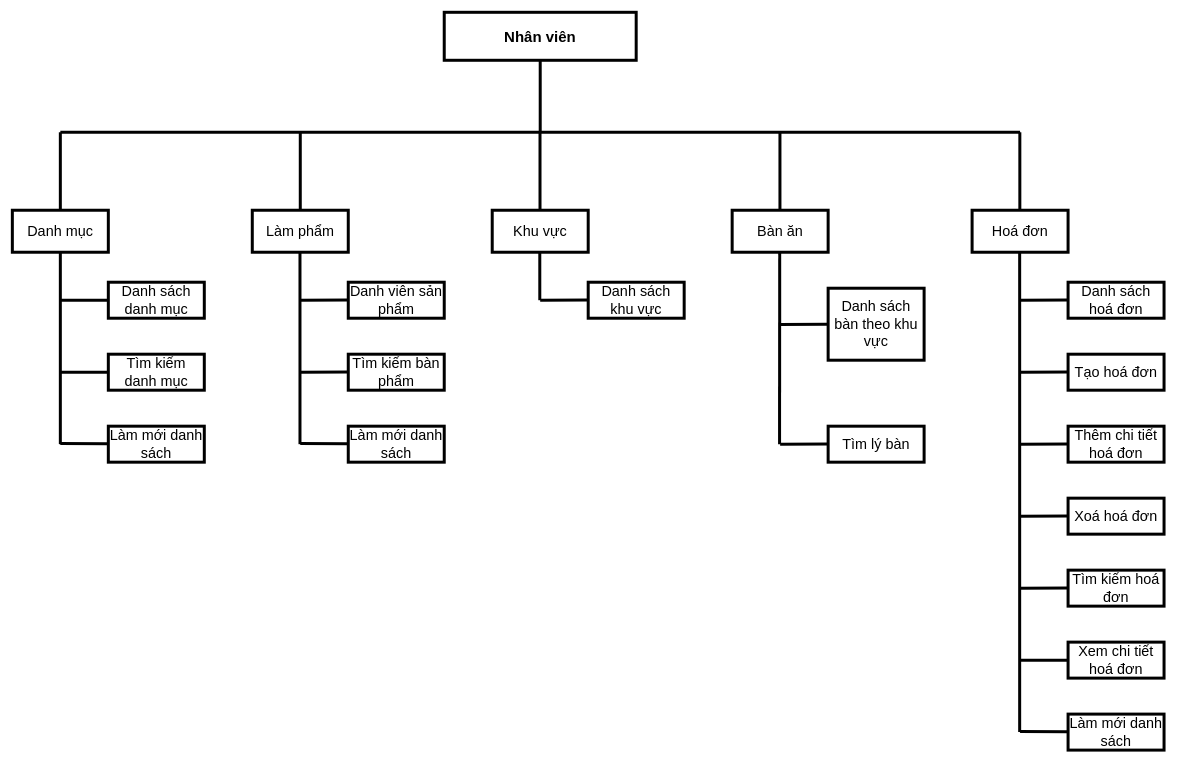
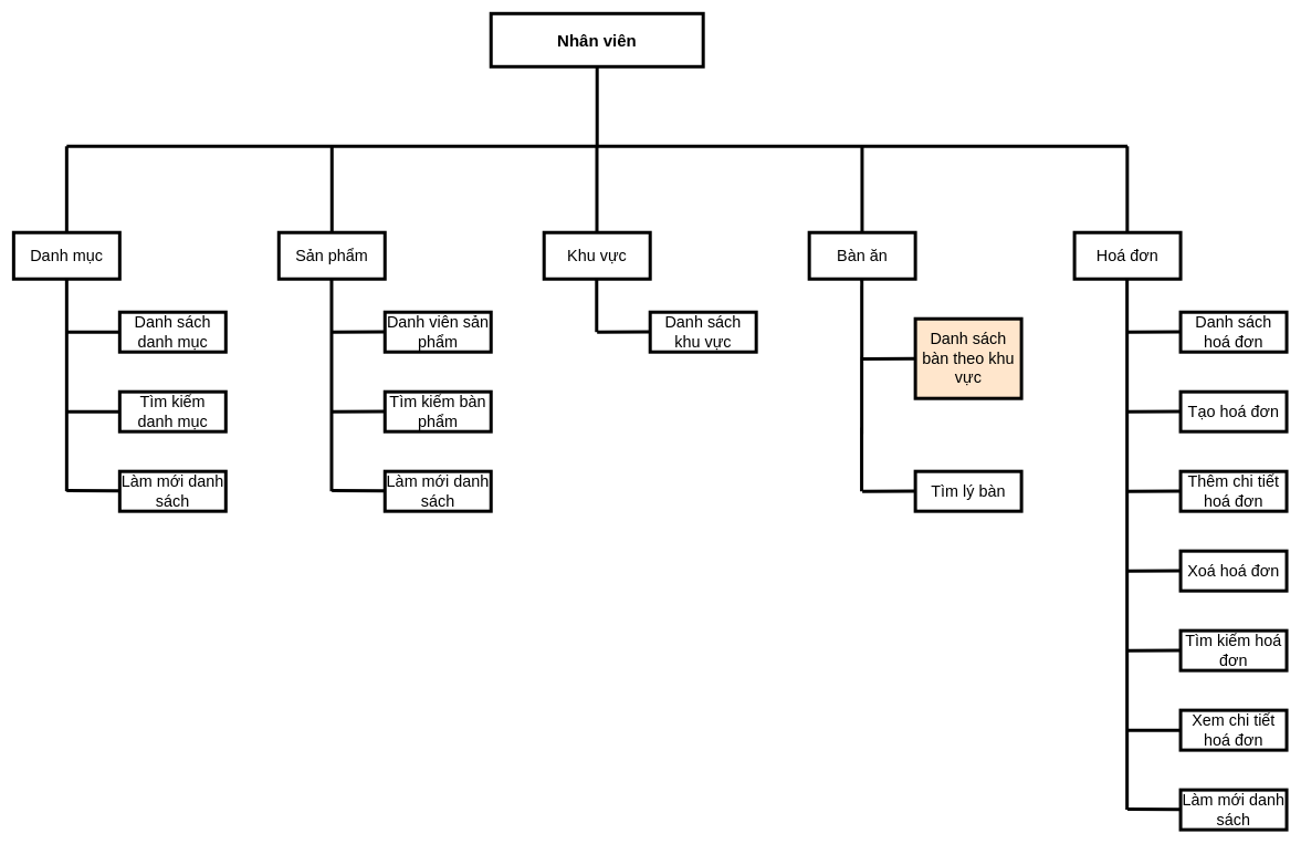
  <mxCell id="0" />
  <mxCell id="1" parent="0" />
  <mxCell id="2" value="Nhân viên" style="rounded=0;whiteSpace=wrap;html=1;fontSize=25;fontStyle=1" parent="1" vertex="1"><mxGeometry x="740" y="20" width="320" height="80" as="geometry" /></mxCell>
  <mxCell id="3" value="" style="endArrow=none;html=1;entryX=0.5;entryY=1;entryDx=0;entryDy=0;strokeWidth=5;" parent="1" target="2" edge="1"><mxGeometry width="50" height="50" relative="1" as="geometry"><mxPoint x="900" y="220" as="sourcePoint" /><mxPoint x="920" y="310" as="targetPoint" /></mxGeometry></mxCell>
  <mxCell id="4" value="" style="endArrow=none;html=1;strokeWidth=5;" parent="1" edge="1"><mxGeometry width="50" height="50" relative="1" as="geometry"><mxPoint x="100" y="220" as="sourcePoint" /><mxPoint x="1700" y="220" as="targetPoint" /></mxGeometry></mxCell>
  <mxCell id="5" value="" style="endArrow=none;html=1;strokeWidth=5;" parent="1" target="6" edge="1"><mxGeometry width="50" height="50" relative="1" as="geometry"><mxPoint x="100" y="220" as="sourcePoint" /><mxPoint x="100" y="220" as="targetPoint" /></mxGeometry></mxCell>
  <mxCell id="6" value="Danh mục" style="rounded=0;whiteSpace=wrap;html=1;fontSize=24;" parent="1" vertex="1"><mxGeometry x="20" y="350" width="160" height="70" as="geometry" /></mxCell>
  <mxCell id="7" value="" style="endArrow=none;html=1;strokeWidth=5;" parent="1" target="8" edge="1"><mxGeometry width="50" height="50" relative="1" as="geometry"><mxPoint x="100" y="500" as="sourcePoint" /><mxPoint x="180" y="500" as="targetPoint" /></mxGeometry></mxCell>
  <mxCell id="8" value="Danh sách danh mục" style="rounded=0;whiteSpace=wrap;html=1;fontSize=24;" parent="1" vertex="1"><mxGeometry x="180" y="470" width="160" height="60" as="geometry" /></mxCell>
  <mxCell id="9" value="" style="endArrow=none;html=1;strokeWidth=5;" parent="1" edge="1"><mxGeometry width="50" height="50" relative="1" as="geometry"><mxPoint x="100" y="620" as="sourcePoint" /><mxPoint x="180" y="620" as="targetPoint" /></mxGeometry></mxCell>
  <mxCell id="10" value="Tìm kiếm danh mục" style="rounded=0;whiteSpace=wrap;html=1;fontSize=24;" parent="1" vertex="1"><mxGeometry x="180" y="590" width="160" height="60" as="geometry" /></mxCell>
  <mxCell id="11" style="edgeStyle=orthogonalEdgeStyle;rounded=0;orthogonalLoop=1;jettySize=auto;html=1;endArrow=none;endFill=0;strokeWidth=5;" parent="1" source="12" edge="1"><mxGeometry relative="1" as="geometry"><mxPoint x="500" y="220" as="targetPoint" /></mxGeometry></mxCell>
- <mxCell id="12" value="Làm phẩm" style="rounded=0;whiteSpace=wrap;html=1;fontSize=24;strokeWidth=5;" parent="1" vertex="1"><mxGeometry x="420" y="350" width="160" height="70" as="geometry" /></mxCell>
+ <mxCell id="12" value="Sản phẩm" style="rounded=0;whiteSpace=wrap;html=1;fontSize=24;strokeWidth=5;" parent="1" vertex="1"><mxGeometry x="420" y="350" width="160" height="70" as="geometry" /></mxCell>
  <mxCell id="13" value="" style="endArrow=none;html=1;exitX=0;exitY=1;exitDx=0;exitDy=0;strokeWidth=5;" parent="1" edge="1"><mxGeometry width="50" height="50" relative="1" as="geometry"><mxPoint x="499.5" y="420" as="sourcePoint" /><mxPoint x="499.5" y="740" as="targetPoint" /></mxGeometry></mxCell>
  <mxCell id="14" value="" style="endArrow=none;html=1;strokeWidth=5;" parent="1" edge="1"><mxGeometry width="50" height="50" relative="1" as="geometry"><mxPoint x="500" y="500" as="sourcePoint" /><mxPoint x="580" y="499.66" as="targetPoint" /></mxGeometry></mxCell>
  <mxCell id="15" value="Danh viên sản phẩm" style="rounded=0;whiteSpace=wrap;html=1;fontSize=24;strokeWidth=5;" parent="1" vertex="1"><mxGeometry x="580" y="470" width="160" height="60" as="geometry" /></mxCell>
  <mxCell id="16" value="" style="endArrow=none;html=1;strokeWidth=5;" parent="1" edge="1"><mxGeometry width="50" height="50" relative="1" as="geometry"><mxPoint x="500" y="620" as="sourcePoint" /><mxPoint x="580" y="619.66" as="targetPoint" /></mxGeometry></mxCell>
  <mxCell id="17" value="Tìm kiếm bàn phẩm" style="rounded=0;whiteSpace=wrap;html=1;fontSize=24;strokeWidth=5;" parent="1" vertex="1"><mxGeometry x="580" y="590" width="160" height="60" as="geometry" /></mxCell>
  <mxCell id="18" value="Khu vực" style="rounded=0;whiteSpace=wrap;html=1;" parent="1" vertex="1"><mxGeometry x="820" y="350" width="160" height="70" as="geometry" /></mxCell>
  <mxCell id="19" style="edgeStyle=orthogonalEdgeStyle;rounded=0;orthogonalLoop=1;jettySize=auto;html=1;endArrow=none;endFill=0;strokeWidth=5;" parent="1" edge="1"><mxGeometry relative="1" as="geometry"><mxPoint x="899.66" y="220" as="targetPoint" /><mxPoint x="899.66" y="350" as="sourcePoint" /></mxGeometry></mxCell>
  <mxCell id="20" value="" style="endArrow=none;html=1;exitX=0;exitY=1;exitDx=0;exitDy=0;strokeWidth=5;" parent="1" edge="1"><mxGeometry width="50" height="50" relative="1" as="geometry"><mxPoint x="899.29" y="420" as="sourcePoint" /><mxPoint x="899.29" y="500" as="targetPoint" /></mxGeometry></mxCell>
  <mxCell id="21" value="" style="endArrow=none;html=1;strokeWidth=5;" parent="1" edge="1"><mxGeometry width="50" height="50" relative="1" as="geometry"><mxPoint x="900" y="500" as="sourcePoint" /><mxPoint x="980" y="499.66" as="targetPoint" /></mxGeometry></mxCell>
  <mxCell id="22" value="Danh sách khu vực" style="rounded=0;whiteSpace=wrap;html=1;" parent="1" vertex="1"><mxGeometry x="980" y="470" width="160" height="60" as="geometry" /></mxCell>
  <mxCell id="23" value="Bàn ăn" style="rounded=0;whiteSpace=wrap;html=1;" parent="1" vertex="1"><mxGeometry x="1220" y="350" width="160" height="70" as="geometry" /></mxCell>
  <mxCell id="24" style="edgeStyle=orthogonalEdgeStyle;rounded=0;orthogonalLoop=1;jettySize=auto;html=1;endArrow=none;endFill=0;strokeWidth=5;" parent="1" edge="1"><mxGeometry relative="1" as="geometry"><mxPoint x="1299.66" y="220" as="targetPoint" /><mxPoint x="1299.66" y="350" as="sourcePoint" /></mxGeometry></mxCell>
  <mxCell id="25" value="" style="endArrow=none;html=1;exitX=0;exitY=1;exitDx=0;exitDy=0;strokeWidth=5;" parent="1" edge="1"><mxGeometry width="50" height="50" relative="1" as="geometry"><mxPoint x="1299.29" y="420" as="sourcePoint" /><mxPoint x="1299" y="740" as="targetPoint" /></mxGeometry></mxCell>
  <mxCell id="26" value="" style="endArrow=none;html=1;strokeWidth=5;" parent="1" edge="1"><mxGeometry width="50" height="50" relative="1" as="geometry"><mxPoint x="1300" y="540.34" as="sourcePoint" /><mxPoint x="1380" y="540" as="targetPoint" /></mxGeometry></mxCell>
  <mxCell id="27" value="" style="endArrow=none;html=1;strokeWidth=5;" parent="1" edge="1"><mxGeometry width="50" height="50" relative="1" as="geometry"><mxPoint x="1300" y="740" as="sourcePoint" /><mxPoint x="1380" y="739.66" as="targetPoint" /></mxGeometry></mxCell>
  <mxCell id="28" value="Hoá đơn" style="rounded=0;whiteSpace=wrap;html=1;" parent="1" vertex="1"><mxGeometry x="1620" y="350" width="160" height="70" as="geometry" /></mxCell>
  <mxCell id="29" style="edgeStyle=orthogonalEdgeStyle;rounded=0;orthogonalLoop=1;jettySize=auto;html=1;endArrow=none;endFill=0;strokeWidth=5;" parent="1" edge="1"><mxGeometry relative="1" as="geometry"><mxPoint x="1699.58" y="220" as="targetPoint" /><mxPoint x="1699.58" y="350" as="sourcePoint" /></mxGeometry></mxCell>
  <mxCell id="30" value="" style="endArrow=none;html=1;exitX=0;exitY=1;exitDx=0;exitDy=0;" parent="1" edge="1"><mxGeometry width="50" height="50" relative="1" as="geometry"><mxPoint x="1699.29" y="420" as="sourcePoint" /><mxPoint x="1699.29" y="1220" as="targetPoint" /></mxGeometry></mxCell>
  <mxCell id="31" value="" style="endArrow=none;html=1;strokeWidth=5;" parent="1" edge="1"><mxGeometry width="50" height="50" relative="1" as="geometry"><mxPoint x="1700" y="500" as="sourcePoint" /><mxPoint x="1780" y="499.58" as="targetPoint" /></mxGeometry></mxCell>
  <mxCell id="32" value="Danh sách hoá đơn" style="rounded=0;whiteSpace=wrap;html=1;" parent="1" vertex="1"><mxGeometry x="1780" y="470" width="160" height="60" as="geometry" /></mxCell>
  <mxCell id="33" value="" style="endArrow=none;html=1;strokeWidth=5;" parent="1" edge="1"><mxGeometry width="50" height="50" relative="1" as="geometry"><mxPoint x="1700" y="620" as="sourcePoint" /><mxPoint x="1780" y="619.58" as="targetPoint" /></mxGeometry></mxCell>
  <mxCell id="34" value="Tạo hoá đơn" style="rounded=0;whiteSpace=wrap;html=1;" parent="1" vertex="1"><mxGeometry x="1780" y="590" width="160" height="60" as="geometry" /></mxCell>
  <mxCell id="35" value="" style="endArrow=none;html=1;strokeWidth=5;" parent="1" edge="1"><mxGeometry width="50" height="50" relative="1" as="geometry"><mxPoint x="1700" y="740" as="sourcePoint" /><mxPoint x="1780" y="739.58" as="targetPoint" /></mxGeometry></mxCell>
  <mxCell id="36" value="Thêm chi tiết hoá đơn" style="rounded=0;whiteSpace=wrap;html=1;" parent="1" vertex="1"><mxGeometry x="1780" y="710" width="160" height="60" as="geometry" /></mxCell>
  <mxCell id="37" value="Xoá hoá đơn" style="rounded=0;whiteSpace=wrap;html=1;" parent="1" vertex="1"><mxGeometry x="1780" y="830" width="160" height="60" as="geometry" /></mxCell>
  <mxCell id="38" value="" style="endArrow=none;html=1;strokeWidth=5;" parent="1" edge="1"><mxGeometry width="50" height="50" relative="1" as="geometry"><mxPoint x="1700" y="860" as="sourcePoint" /><mxPoint x="1780" y="859.58" as="targetPoint" /></mxGeometry></mxCell>
  <mxCell id="39" value="" style="endArrow=none;html=1;strokeWidth=5;" parent="1" edge="1"><mxGeometry width="50" height="50" relative="1" as="geometry"><mxPoint x="1700" y="980" as="sourcePoint" /><mxPoint x="1780" y="979.58" as="targetPoint" /></mxGeometry></mxCell>
  <mxCell id="40" value="Tìm kiếm hoá đơn" style="rounded=0;whiteSpace=wrap;html=1;" parent="1" vertex="1"><mxGeometry x="1780" y="950" width="160" height="60" as="geometry" /></mxCell>
  <mxCell id="41" value="" style="endArrow=none;html=1;strokeWidth=5;" parent="1" edge="1"><mxGeometry width="50" height="50" relative="1" as="geometry"><mxPoint x="1700" y="1100" as="sourcePoint" /><mxPoint x="1780" y="1100" as="targetPoint" /></mxGeometry></mxCell>
  <mxCell id="42" value="Xem chi tiết hoá đơn" style="rounded=0;whiteSpace=wrap;html=1;" parent="1" vertex="1"><mxGeometry x="1780" y="1070" width="160" height="60" as="geometry" /></mxCell>
  <mxCell id="43" value="" style="endArrow=none;html=1;" parent="1" edge="1"><mxGeometry width="50" height="50" relative="1" as="geometry"><mxPoint x="1780" y="1220" as="sourcePoint" /><mxPoint x="1780" y="1220" as="targetPoint" /></mxGeometry></mxCell>
  <mxCell id="44" value="" style="endArrow=none;html=1;strokeWidth=5;" parent="1" edge="1"><mxGeometry width="50" height="50" relative="1" as="geometry"><mxPoint x="100" y="739" as="sourcePoint" /><mxPoint x="180" y="739.41" as="targetPoint" /></mxGeometry></mxCell>
  <mxCell id="45" value="Làm mới danh sách" style="rounded=0;whiteSpace=wrap;html=1;fontSize=24;" parent="1" vertex="1"><mxGeometry x="180" y="710" width="160" height="60" as="geometry" /></mxCell>
  <mxCell id="46" value="Làm mới danh sách" style="rounded=0;whiteSpace=wrap;html=1;fontSize=24;strokeWidth=5;" parent="1" vertex="1"><mxGeometry x="580" y="710" width="160" height="60" as="geometry" /></mxCell>
  <mxCell id="47" value="" style="endArrow=none;html=1;strokeWidth=5;" parent="1" edge="1"><mxGeometry width="50" height="50" relative="1" as="geometry"><mxPoint x="500" y="739" as="sourcePoint" /><mxPoint x="580" y="739.41" as="targetPoint" /></mxGeometry></mxCell>
  <mxCell id="48" value="" style="endArrow=none;html=1;strokeWidth=5;" parent="1" edge="1"><mxGeometry width="50" height="50" relative="1" as="geometry"><mxPoint x="1700" y="1219" as="sourcePoint" /><mxPoint x="1780" y="1219.41" as="targetPoint" /></mxGeometry></mxCell>
  <mxCell id="49" value="Làm mới danh sách" style="rounded=0;whiteSpace=wrap;html=1;" parent="1" vertex="1"><mxGeometry x="1780" y="1190" width="160" height="60" as="geometry" /></mxCell>
  <mxCell id="50" value="Làm mới danh sách" style="rounded=0;whiteSpace=wrap;html=1;fontSize=24;strokeWidth=5;" parent="1" vertex="1"><mxGeometry x="1780" y="1190" width="160" height="60" as="geometry" /></mxCell>
  <mxCell id="51" value="Xem chi tiết hoá đơn" style="rounded=0;whiteSpace=wrap;html=1;fontSize=24;strokeWidth=5;" parent="1" vertex="1"><mxGeometry x="1780" y="1070" width="160" height="60" as="geometry" /></mxCell>
  <mxCell id="52" value="Tìm kiếm hoá đơn" style="rounded=0;whiteSpace=wrap;html=1;fontSize=24;strokeWidth=5;" parent="1" vertex="1"><mxGeometry x="1780" y="950" width="160" height="60" as="geometry" /></mxCell>
  <mxCell id="53" value="Xoá hoá đơn" style="rounded=0;whiteSpace=wrap;html=1;fontSize=24;strokeWidth=5;" parent="1" vertex="1"><mxGeometry x="1780" y="830" width="160" height="60" as="geometry" /></mxCell>
  <mxCell id="54" value="Thêm chi tiết hoá đơn" style="rounded=0;whiteSpace=wrap;html=1;fontSize=24;strokeWidth=5;" parent="1" vertex="1"><mxGeometry x="1780" y="710" width="160" height="60" as="geometry" /></mxCell>
  <mxCell id="55" value="Tạo hoá đơn" style="rounded=0;whiteSpace=wrap;html=1;fontSize=24;strokeWidth=5;" parent="1" vertex="1"><mxGeometry x="1780" y="590" width="160" height="60" as="geometry" /></mxCell>
  <mxCell id="56" value="Danh sách hoá đơn" style="rounded=0;whiteSpace=wrap;html=1;fontSize=24;strokeWidth=5;" parent="1" vertex="1"><mxGeometry x="1780" y="470" width="160" height="60" as="geometry" /></mxCell>
  <mxCell id="57" value="Hoá đơn" style="rounded=0;whiteSpace=wrap;html=1;fontSize=24;strokeWidth=5;" parent="1" vertex="1"><mxGeometry x="1620" y="350" width="160" height="70" as="geometry" /></mxCell>
  <mxCell id="58" value="Tìm lý bàn" style="rounded=0;whiteSpace=wrap;html=1;fontSize=24;strokeWidth=5;" parent="1" vertex="1"><mxGeometry x="1380" y="710" width="160" height="60" as="geometry" /></mxCell>
- <mxCell id="59" value="Danh sách bàn theo khu vực" style="rounded=0;whiteSpace=wrap;html=1;fontSize=24;strokeWidth=5;" parent="1" vertex="1"><mxGeometry x="1380" y="480" width="160" height="120" as="geometry" /></mxCell>
+ <mxCell id="59" value="Danh sách bàn theo khu vực" style="rounded=0;whiteSpace=wrap;html=1;fontSize=24;strokeWidth=5;fillColor=#ffe6cc;" parent="1" vertex="1"><mxGeometry x="1380" y="480" width="160" height="120" as="geometry" /></mxCell>
  <mxCell id="60" value="Bàn ăn" style="rounded=0;whiteSpace=wrap;html=1;fontSize=24;strokeWidth=5;" parent="1" vertex="1"><mxGeometry x="1220" y="350" width="160" height="70" as="geometry" /></mxCell>
  <mxCell id="61" value="Danh sách khu vực" style="rounded=0;whiteSpace=wrap;html=1;fontSize=24;strokeWidth=5;" parent="1" vertex="1"><mxGeometry x="980" y="470" width="160" height="60" as="geometry" /></mxCell>
  <mxCell id="62" value="Khu vực" style="rounded=0;whiteSpace=wrap;html=1;fontSize=24;strokeWidth=5;" parent="1" vertex="1"><mxGeometry x="820" y="350" width="160" height="70" as="geometry" /></mxCell>
  <mxCell id="63" value="" style="endArrow=none;html=1;fontSize=24;exitX=0.5;exitY=1;exitDx=0;exitDy=0;strokeWidth=5;" edge="1" parent="1" source="6"><mxGeometry width="50" height="50" relative="1" as="geometry"><mxPoint x="580" y="840" as="sourcePoint" /><mxPoint x="100" y="740" as="targetPoint" /></mxGeometry></mxCell>
  <mxCell id="64" value="Nhân viên" style="rounded=0;whiteSpace=wrap;html=1;fontSize=25;fontStyle=1;strokeWidth=5;" vertex="1" parent="1"><mxGeometry x="740" y="20" width="320" height="80" as="geometry" /></mxCell>
  <mxCell id="65" value="Danh mục" style="rounded=0;whiteSpace=wrap;html=1;fontSize=24;strokeWidth=5;" vertex="1" parent="1"><mxGeometry x="20" y="350" width="160" height="70" as="geometry" /></mxCell>
  <mxCell id="66" value="Danh sách danh mục" style="rounded=0;whiteSpace=wrap;html=1;fontSize=24;strokeWidth=5;" vertex="1" parent="1"><mxGeometry x="180" y="470" width="160" height="60" as="geometry" /></mxCell>
  <mxCell id="67" value="Tìm kiếm danh mục" style="rounded=0;whiteSpace=wrap;html=1;fontSize=24;strokeWidth=5;" vertex="1" parent="1"><mxGeometry x="180" y="590" width="160" height="60" as="geometry" /></mxCell>
  <mxCell id="68" value="Làm mới danh sách" style="rounded=0;whiteSpace=wrap;html=1;fontSize=24;strokeWidth=5;" vertex="1" parent="1"><mxGeometry x="180" y="710" width="160" height="60" as="geometry" /></mxCell>
  <mxCell id="69" value="" style="endArrow=none;html=1;exitX=0;exitY=1;exitDx=0;exitDy=0;strokeWidth=5;" edge="1" parent="1"><mxGeometry width="50" height="50" relative="1" as="geometry"><mxPoint x="1699.29" y="420" as="sourcePoint" /><mxPoint x="1699.29" y="1220" as="targetPoint" /></mxGeometry></mxCell>
